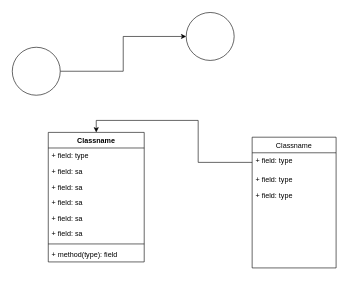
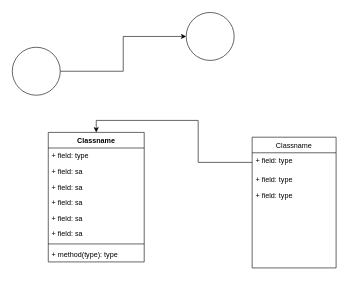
  <mxCell id="0" />
  <mxCell id="1" parent="0" />
  <mxCell id="2" value="Classname" style="swimlane;fontStyle=0;childLayout=stackLayout;horizontal=1;startSize=26;fillColor=none;horizontalStack=0;resizeParent=1;resizeParentMax=0;resizeLast=0;collapsible=1;marginBottom=0;" parent="1" vertex="1"><mxGeometry x="420" y="228" width="140" height="218" as="geometry" /></mxCell>
  <mxCell id="3" value="+ field: type" style="text;strokeColor=none;fillColor=none;align=left;verticalAlign=top;spacingLeft=4;spacingRight=4;overflow=hidden;rotatable=0;points=[[0,0.5],[1,0.5]];portConstraint=eastwest;" parent="2" vertex="1"><mxGeometry y="26" width="140" height="32" as="geometry" /></mxCell>
  <mxCell id="4" value="+ field: type" style="text;strokeColor=none;fillColor=none;align=left;verticalAlign=top;spacingLeft=4;spacingRight=4;overflow=hidden;rotatable=0;points=[[0,0.5],[1,0.5]];portConstraint=eastwest;" parent="2" vertex="1"><mxGeometry y="58" width="140" height="26" as="geometry" /></mxCell>
  <mxCell id="5" value="+ field: type" style="text;strokeColor=none;fillColor=none;align=left;verticalAlign=top;spacingLeft=4;spacingRight=4;overflow=hidden;rotatable=0;points=[[0,0.5],[1,0.5]];portConstraint=eastwest;" parent="2" vertex="1"><mxGeometry y="84" width="140" height="134" as="geometry" /></mxCell>
  <mxCell id="6" value="Classname" style="swimlane;fontStyle=1;align=center;verticalAlign=top;childLayout=stackLayout;horizontal=1;startSize=26;horizontalStack=0;resizeParent=1;resizeParentMax=0;resizeLast=0;collapsible=1;marginBottom=0;" parent="1" vertex="1"><mxGeometry x="80" y="220" width="160" height="216" as="geometry"><mxRectangle x="340" y="324" width="100" height="26" as="alternateBounds" /></mxGeometry></mxCell>
  <mxCell id="7" value="+ field: type" style="text;strokeColor=none;fillColor=none;align=left;verticalAlign=top;spacingLeft=4;spacingRight=4;overflow=hidden;rotatable=0;points=[[0,0.5],[1,0.5]];portConstraint=eastwest;" parent="6" vertex="1"><mxGeometry y="26" width="160" height="26" as="geometry" /></mxCell>
  <mxCell id="8" value="+ field: sa&#10;" style="text;strokeColor=none;fillColor=none;align=left;verticalAlign=top;spacingLeft=4;spacingRight=4;overflow=hidden;rotatable=0;points=[[0,0.5],[1,0.5]];portConstraint=eastwest;" parent="6" vertex="1"><mxGeometry y="52" width="160" height="26" as="geometry" /></mxCell>
  <mxCell id="9" value="+ field: sa&#10;" style="text;strokeColor=none;fillColor=none;align=left;verticalAlign=top;spacingLeft=4;spacingRight=4;overflow=hidden;rotatable=0;points=[[0,0.5],[1,0.5]];portConstraint=eastwest;" parent="6" vertex="1"><mxGeometry y="78" width="160" height="26" as="geometry" /></mxCell>
  <mxCell id="10" value="+ field: sa&#10;" style="text;strokeColor=none;fillColor=none;align=left;verticalAlign=top;spacingLeft=4;spacingRight=4;overflow=hidden;rotatable=0;points=[[0,0.5],[1,0.5]];portConstraint=eastwest;" parent="6" vertex="1"><mxGeometry y="104" width="160" height="26" as="geometry" /></mxCell>
  <mxCell id="11" value="+ field: sa&#10;" style="text;strokeColor=none;fillColor=none;align=left;verticalAlign=top;spacingLeft=4;spacingRight=4;overflow=hidden;rotatable=0;points=[[0,0.5],[1,0.5]];portConstraint=eastwest;" parent="6" vertex="1"><mxGeometry y="130" width="160" height="26" as="geometry" /></mxCell>
  <mxCell id="12" value="+ field: sa&#10;" style="text;strokeColor=none;fillColor=none;align=left;verticalAlign=top;spacingLeft=4;spacingRight=4;overflow=hidden;rotatable=0;points=[[0,0.5],[1,0.5]];portConstraint=eastwest;" parent="6" vertex="1"><mxGeometry y="156" width="160" height="26" as="geometry" /></mxCell>
  <mxCell id="13" value="" style="line;strokeWidth=1;fillColor=none;align=left;verticalAlign=middle;spacingTop=-1;spacingLeft=3;spacingRight=3;rotatable=0;labelPosition=right;points=[];portConstraint=eastwest;" parent="6" vertex="1"><mxGeometry y="182" width="160" height="8" as="geometry" /></mxCell>
- <mxCell id="14" value="+ method(type): field" style="text;strokeColor=none;fillColor=none;align=left;verticalAlign=top;spacingLeft=4;spacingRight=4;overflow=hidden;rotatable=0;points=[[0,0.5],[1,0.5]];portConstraint=eastwest;" parent="6" vertex="1"><mxGeometry y="190" width="160" height="26" as="geometry" /></mxCell>
+ <mxCell id="14" value="+ method(type): type" style="text;strokeColor=none;fillColor=none;align=left;verticalAlign=top;spacingLeft=4;spacingRight=4;overflow=hidden;rotatable=0;points=[[0,0.5],[1,0.5]];portConstraint=eastwest;" parent="6" vertex="1"><mxGeometry y="190" width="160" height="26" as="geometry" /></mxCell>
  <mxCell id="15" style="edgeStyle=orthogonalEdgeStyle;rounded=0;orthogonalLoop=1;jettySize=auto;html=1;exitX=0;exitY=0.5;exitDx=0;exitDy=0;entryX=0.5;entryY=0;entryDx=0;entryDy=0;" parent="1" source="3" target="6" edge="1"><mxGeometry relative="1" as="geometry" /></mxCell>
  <mxCell id="16" value="" style="edgeStyle=orthogonalEdgeStyle;rounded=0;orthogonalLoop=1;jettySize=auto;html=1;" parent="1" source="17" target="18" edge="1"><mxGeometry relative="1" as="geometry" /></mxCell>
  <mxCell id="17" value="" style="ellipse;whiteSpace=wrap;html=1;aspect=fixed;" parent="1" vertex="1"><mxGeometry x="20" y="78" width="80" height="80" as="geometry" /></mxCell>
  <mxCell id="18" value="" style="ellipse;whiteSpace=wrap;html=1;aspect=fixed;" parent="1" vertex="1"><mxGeometry x="310" y="20" width="80" height="80" as="geometry" /></mxCell>
